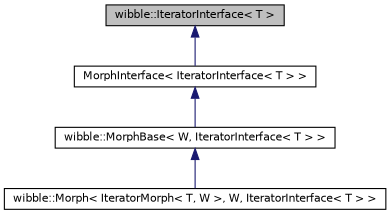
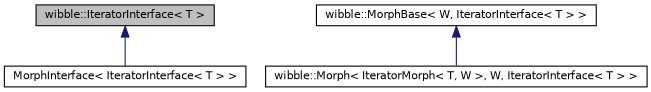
  digraph {
    fontname="DejaVu Sans"
    node [color=black fillcolor=white fontname="DejaVu Sans" fontsize=10 shape=record style=filled]
    edge [color=midnightblue dir=back fontname="DejaVu Sans" fontsize=10 labelfontname=Helvetica labelfontsize=10 style=solid]
    n1 [fillcolor=grey75 fontcolor=black height=0.2 label="wibble::IteratorInterface\< T \>" width=0.4]
    n2 [height=0.2 label="MorphInterface\< IteratorInterface\< T \> \>" width=0.4]
    n3 [height=0.2 label="wibble::MorphBase\< W, IteratorInterface\< T \> \>" width=0.4]
    n4 [height=0.2 label="wibble::Morph\< IteratorMorph\< T, W \>, W, IteratorInterface\< T \> \>" width=0.4]
    n1 -> n2
-   n2 -> n3
    n3 -> n4
  }
